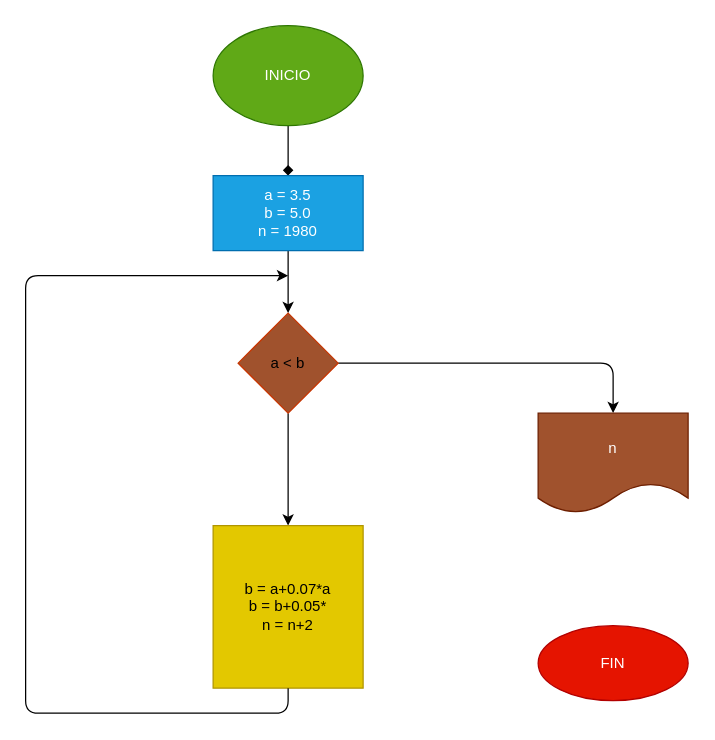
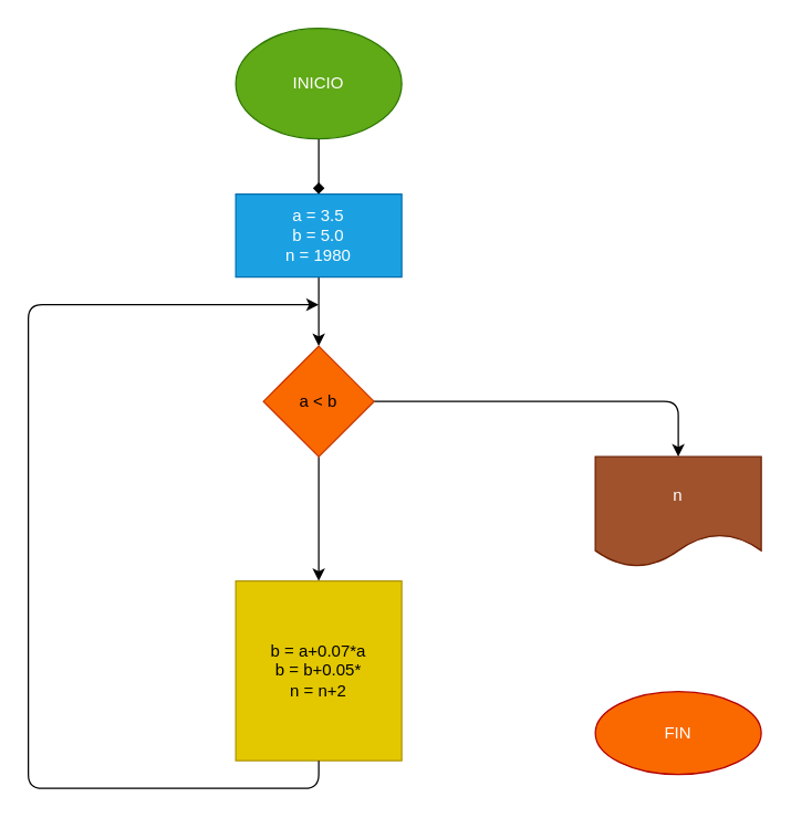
  <mxCell id="0" />
  <mxCell id="1" parent="0" />
  <mxCell id="2" value="" style="edgeStyle=none;html=1;endArrow=diamond;" edge="1" parent="1" source="3" target="5"><mxGeometry relative="1" as="geometry" /></mxCell>
  <mxCell id="3" value="INICIO" style="ellipse;whiteSpace=wrap;html=1;fillColor=#60a917;fontColor=#ffffff;strokeColor=#2D7600;" vertex="1" parent="1"><mxGeometry x="170" y="20" width="120" height="80" as="geometry" /></mxCell>
  <mxCell id="4" value="" style="edgeStyle=none;html=1;" edge="1" parent="1" source="5" target="8"><mxGeometry relative="1" as="geometry" /></mxCell>
  <mxCell id="5" value="a = 3.5&lt;br&gt;b = 5.0&lt;br&gt;n = 1980" style="whiteSpace=wrap;html=1;fillColor=#1ba1e2;fontColor=#ffffff;strokeColor=#006EAF;" vertex="1" parent="1"><mxGeometry x="170" y="140" width="120" height="60" as="geometry" /></mxCell>
  <mxCell id="6" value="" style="edgeStyle=none;html=1;" edge="1" parent="1" source="8" target="9"><mxGeometry relative="1" as="geometry"><Array as="points"><mxPoint x="490" y="290" /></Array></mxGeometry></mxCell>
  <mxCell id="7" value="" style="edgeStyle=none;html=1;" edge="1" parent="1" source="8" target="11"><mxGeometry relative="1" as="geometry" /></mxCell>
- <mxCell id="8" value="a &amp;lt; b" style="rhombus;whiteSpace=wrap;html=1;fillColor=#a0522d;fontColor=#000000;strokeColor=#C73500;" vertex="1" parent="1"><mxGeometry x="190" y="250" width="80" height="80" as="geometry" /></mxCell>
+ <mxCell id="8" value="a &amp;lt; b" style="rhombus;whiteSpace=wrap;html=1;fillColor=#fa6800;fontColor=#000000;strokeColor=#C73500;" vertex="1" parent="1"><mxGeometry x="190" y="250" width="80" height="80" as="geometry" /></mxCell>
  <mxCell id="9" value="n" style="shape=document;whiteSpace=wrap;html=1;boundedLbl=1;fillColor=#a0522d;fontColor=#ffffff;strokeColor=#6D1F00;" vertex="1" parent="1"><mxGeometry x="430" y="330" width="120" height="80" as="geometry" /></mxCell>
- <mxCell id="10" value="FIN" style="ellipse;whiteSpace=wrap;html=1;fillColor=#e51400;fontColor=#ffffff;strokeColor=#B20000;" vertex="1" parent="1"><mxGeometry x="430" y="500" width="120" height="60" as="geometry" /></mxCell>
+ <mxCell id="10" value="FIN" style="ellipse;whiteSpace=wrap;html=1;fillColor=#fa6800;fontColor=#ffffff;strokeColor=#B20000;" vertex="1" parent="1"><mxGeometry x="430" y="500" width="120" height="60" as="geometry" /></mxCell>
  <mxCell id="11" value="b = a+0.07*a&lt;br&gt;b = b+0.05*&lt;br&gt;n = n+2" style="whiteSpace=wrap;html=1;fillColor=#e3c800;fontColor=#000000;strokeColor=#B09500;" vertex="1" parent="1"><mxGeometry x="170" y="420" width="120" height="130" as="geometry" /></mxCell>
  <mxCell id="12" value="" style="endArrow=classic;html=1;exitX=0.5;exitY=1;exitDx=0;exitDy=0;" edge="1" parent="1" source="11"><mxGeometry width="50" height="50" relative="1" as="geometry"><mxPoint x="230" y="620" as="sourcePoint" /><mxPoint x="230" y="220" as="targetPoint" /><Array as="points"><mxPoint x="230" y="570" /><mxPoint x="210" y="570" /><mxPoint x="170" y="570" /><mxPoint x="120" y="570" /><mxPoint x="20" y="570" /><mxPoint x="20" y="390" /><mxPoint x="20" y="220" /></Array></mxGeometry></mxCell>
